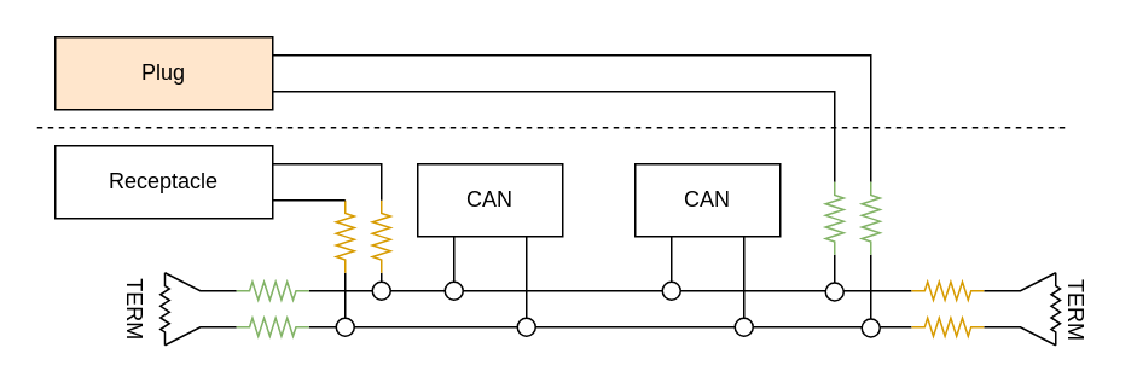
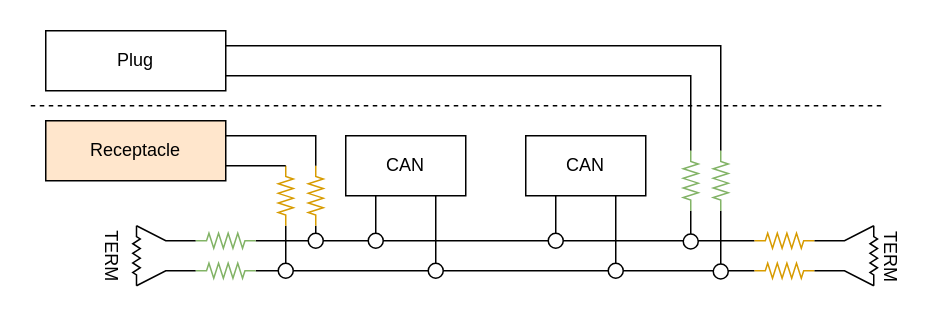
  <mxCell id="0" />
  <mxCell id="1" parent="0" />
  <mxCell id="2" value="" style="endArrow=none;html=1;rounded=0;exitX=0;exitY=0.5;exitDx=0;exitDy=0;exitPerimeter=0;" edge="1" parent="1" source="41"><mxGeometry width="50" height="50" relative="1" as="geometry"><mxPoint x="490" y="160" as="sourcePoint" /><mxPoint x="460" y="160" as="targetPoint" /></mxGeometry></mxCell>
  <mxCell id="3" value="" style="endArrow=none;html=1;rounded=0;exitX=0;exitY=0.5;exitDx=0;exitDy=0;exitPerimeter=0;" edge="1" parent="1" source="39"><mxGeometry width="50" height="50" relative="1" as="geometry"><mxPoint x="490" y="170" as="sourcePoint" /><mxPoint x="480" y="180" as="targetPoint" /></mxGeometry></mxCell>
  <mxCell id="4" value="" style="endArrow=none;html=1;rounded=0;exitX=1;exitY=0.5;exitDx=0;exitDy=0;exitPerimeter=0;" edge="1" parent="1" source="31"><mxGeometry width="50" height="50" relative="1" as="geometry"><mxPoint x="170" y="190" as="sourcePoint" /><mxPoint x="210" y="160" as="targetPoint" /></mxGeometry></mxCell>
  <mxCell id="5" value="" style="endArrow=none;html=1;rounded=0;exitX=1;exitY=0.5;exitDx=0;exitDy=0;exitPerimeter=0;" edge="1" parent="1" source="30"><mxGeometry width="50" height="50" relative="1" as="geometry"><mxPoint x="160" y="190" as="sourcePoint" /><mxPoint x="190" y="180" as="targetPoint" /></mxGeometry></mxCell>
- <mxCell id="6" value="Receptacle" style="rounded=0;whiteSpace=wrap;html=1;" vertex="1" parent="1"><mxGeometry x="30" y="80" width="120" height="40" as="geometry" /></mxCell>
- <mxCell id="7" value="Plug" style="rounded=0;whiteSpace=wrap;html=1;fillColor=#ffe6cc;" vertex="1" parent="1"><mxGeometry x="30" y="20" width="120" height="40" as="geometry" /></mxCell>
+ <mxCell id="6" value="Receptacle" style="rounded=0;whiteSpace=wrap;html=1;fillColor=#ffe6cc;" vertex="1" parent="1"><mxGeometry x="30" y="80" width="120" height="40" as="geometry" /></mxCell>
+ <mxCell id="7" value="Plug" style="rounded=0;whiteSpace=wrap;html=1;" vertex="1" parent="1"><mxGeometry x="30" y="20" width="120" height="40" as="geometry" /></mxCell>
  <mxCell id="8" value="" style="endArrow=none;dashed=1;html=1;rounded=0;" edge="1" parent="1"><mxGeometry width="50" height="50" relative="1" as="geometry"><mxPoint x="20" y="70" as="sourcePoint" /><mxPoint x="590" y="70" as="targetPoint" /></mxGeometry></mxCell>
  <mxCell id="9" value="CAN" style="rounded=0;whiteSpace=wrap;html=1;" vertex="1" parent="1"><mxGeometry x="230" y="90" width="80" height="40" as="geometry" /></mxCell>
  <mxCell id="10" value="CAN" style="rounded=0;whiteSpace=wrap;html=1;" vertex="1" parent="1"><mxGeometry x="350" y="90" width="80" height="40" as="geometry" /></mxCell>
  <mxCell id="11" value="" style="endArrow=none;html=1;rounded=0;exitX=0.75;exitY=1;exitDx=0;exitDy=0;" edge="1" parent="1" source="9"><mxGeometry width="50" height="50" relative="1" as="geometry"><mxPoint x="270" y="180" as="sourcePoint" /><mxPoint x="190" y="150" as="targetPoint" /><Array as="points"><mxPoint x="290" y="180" /><mxPoint x="190" y="180" /></Array></mxGeometry></mxCell>
  <mxCell id="12" value="" style="endArrow=none;html=1;rounded=0;exitX=0.25;exitY=1;exitDx=0;exitDy=0;" edge="1" parent="1" source="9"><mxGeometry width="50" height="50" relative="1" as="geometry"><mxPoint x="300" y="140" as="sourcePoint" /><mxPoint x="210" y="150" as="targetPoint" /><Array as="points"><mxPoint x="250" y="160" /><mxPoint x="210" y="160" /></Array></mxGeometry></mxCell>
  <mxCell id="13" value="" style="endArrow=none;html=1;rounded=0;exitX=0.25;exitY=1;exitDx=0;exitDy=0;" edge="1" parent="1" source="10"><mxGeometry width="50" height="50" relative="1" as="geometry"><mxPoint x="260" y="140" as="sourcePoint" /><mxPoint x="250" y="160" as="targetPoint" /><Array as="points"><mxPoint x="370" y="160" /></Array></mxGeometry></mxCell>
  <mxCell id="14" value="" style="endArrow=none;html=1;rounded=0;exitX=0.75;exitY=1;exitDx=0;exitDy=0;" edge="1" parent="1" source="10"><mxGeometry width="50" height="50" relative="1" as="geometry"><mxPoint x="380" y="140" as="sourcePoint" /><mxPoint x="290" y="180" as="targetPoint" /><Array as="points"><mxPoint x="410" y="180" /><mxPoint x="330" y="180" /></Array></mxGeometry></mxCell>
  <mxCell id="15" value="" style="endArrow=none;html=1;rounded=0;" edge="1" parent="1"><mxGeometry width="50" height="50" relative="1" as="geometry"><mxPoint x="460" y="140" as="sourcePoint" /><mxPoint x="370" y="160" as="targetPoint" /><Array as="points"><mxPoint x="460" y="160" /></Array></mxGeometry></mxCell>
  <mxCell id="16" value="" style="endArrow=none;html=1;rounded=0;" edge="1" parent="1"><mxGeometry width="50" height="50" relative="1" as="geometry"><mxPoint x="480" y="140" as="sourcePoint" /><mxPoint x="410" y="180" as="targetPoint" /><Array as="points"><mxPoint x="480" y="180" /></Array></mxGeometry></mxCell>
  <mxCell id="17" value="" style="endArrow=none;html=1;rounded=0;exitX=1;exitY=0.25;exitDx=0;exitDy=0;" edge="1" parent="1" source="7"><mxGeometry width="50" height="50" relative="1" as="geometry"><mxPoint x="480" y="50" as="sourcePoint" /><mxPoint x="480" y="100" as="targetPoint" /><Array as="points"><mxPoint x="480" y="30" /></Array></mxGeometry></mxCell>
  <mxCell id="18" value="" style="endArrow=none;html=1;rounded=0;exitX=1;exitY=0.75;exitDx=0;exitDy=0;" edge="1" parent="1" source="7"><mxGeometry width="50" height="50" relative="1" as="geometry"><mxPoint x="460" y="50" as="sourcePoint" /><mxPoint x="460" y="100" as="targetPoint" /><Array as="points"><mxPoint x="460" y="50" /></Array></mxGeometry></mxCell>
  <mxCell id="19" value="" style="ellipse;whiteSpace=wrap;html=1;aspect=fixed;" vertex="1" parent="1"><mxGeometry x="455" y="155.5" width="10" height="10" as="geometry" /></mxCell>
  <mxCell id="20" value="" style="ellipse;whiteSpace=wrap;html=1;aspect=fixed;" vertex="1" parent="1"><mxGeometry x="475" y="175.5" width="10" height="10" as="geometry" /></mxCell>
  <mxCell id="21" value="" style="ellipse;whiteSpace=wrap;html=1;aspect=fixed;" vertex="1" parent="1"><mxGeometry x="405" y="175" width="10" height="10" as="geometry" /></mxCell>
  <mxCell id="22" value="" style="ellipse;whiteSpace=wrap;html=1;aspect=fixed;" vertex="1" parent="1"><mxGeometry x="365" y="155" width="10" height="10" as="geometry" /></mxCell>
  <mxCell id="23" value="" style="ellipse;whiteSpace=wrap;html=1;aspect=fixed;" vertex="1" parent="1"><mxGeometry x="245" y="155" width="10" height="10" as="geometry" /></mxCell>
  <mxCell id="24" value="" style="ellipse;whiteSpace=wrap;html=1;aspect=fixed;" vertex="1" parent="1"><mxGeometry x="285" y="175" width="10" height="10" as="geometry" /></mxCell>
  <mxCell id="25" value="" style="endArrow=none;html=1;rounded=0;exitX=0;exitY=0.5;exitDx=0;exitDy=0;exitPerimeter=0;entryX=0;entryY=0.5;entryDx=0;entryDy=0;entryPerimeter=0;" edge="1" parent="1" source="29" target="31"><mxGeometry width="50" height="50" relative="1" as="geometry"><mxPoint x="110.5" y="159.5" as="sourcePoint" /><mxPoint x="130" y="160" as="targetPoint" /><Array as="points"><mxPoint x="110" y="160" /></Array></mxGeometry></mxCell>
  <mxCell id="26" value="" style="endArrow=none;html=1;rounded=0;exitX=1;exitY=0.5;exitDx=0;exitDy=0;exitPerimeter=0;entryX=0;entryY=0.5;entryDx=0;entryDy=0;entryPerimeter=0;" edge="1" parent="1" source="29" target="30"><mxGeometry width="50" height="50" relative="1" as="geometry"><mxPoint x="110.5" y="179.5" as="sourcePoint" /><mxPoint x="130" y="180" as="targetPoint" /><Array as="points"><mxPoint x="110" y="180" /></Array></mxGeometry></mxCell>
  <mxCell id="27" value="" style="ellipse;whiteSpace=wrap;html=1;aspect=fixed;" vertex="1" parent="1"><mxGeometry x="205" y="155" width="10" height="10" as="geometry" /></mxCell>
  <mxCell id="28" value="" style="ellipse;whiteSpace=wrap;html=1;aspect=fixed;" vertex="1" parent="1"><mxGeometry x="185" y="175" width="10" height="10" as="geometry" /></mxCell>
  <mxCell id="29" value="TERM" style="pointerEvents=1;verticalLabelPosition=bottom;shadow=0;dashed=0;align=center;html=1;verticalAlign=top;shape=mxgraph.electrical.resistors.resistor_2;rotation=90;labelPosition=center;textDirection=rtl;" vertex="1" parent="1"><mxGeometry x="70.5" y="167.5" width="40" height="5" as="geometry" /></mxCell>
  <mxCell id="30" value="" style="pointerEvents=1;verticalLabelPosition=bottom;shadow=0;dashed=0;align=center;html=1;verticalAlign=top;shape=mxgraph.electrical.resistors.resistor_2;fillColor=#d5e8d4;strokeColor=#82b366;" vertex="1" parent="1"><mxGeometry x="130" y="175" width="40" height="10" as="geometry" /></mxCell>
  <mxCell id="31" value="" style="pointerEvents=1;verticalLabelPosition=bottom;shadow=0;dashed=0;align=center;html=1;verticalAlign=top;shape=mxgraph.electrical.resistors.resistor_2;fillColor=#d5e8d4;strokeColor=#82b366;" vertex="1" parent="1"><mxGeometry x="130" y="155" width="40" height="10" as="geometry" /></mxCell>
  <mxCell id="32" value="" style="pointerEvents=1;verticalLabelPosition=bottom;shadow=0;dashed=0;align=center;html=1;verticalAlign=top;shape=mxgraph.electrical.resistors.resistor_2;fillColor=#d5e8d4;strokeColor=#82b366;rotation=-90;" vertex="1" parent="1"><mxGeometry x="460" y="115" width="40" height="10" as="geometry" /></mxCell>
  <mxCell id="33" value="" style="pointerEvents=1;verticalLabelPosition=bottom;shadow=0;dashed=0;align=center;html=1;verticalAlign=top;shape=mxgraph.electrical.resistors.resistor_2;fillColor=#d5e8d4;strokeColor=#82b366;rotation=-90;" vertex="1" parent="1"><mxGeometry x="440" y="115" width="40" height="10" as="geometry" /></mxCell>
  <mxCell id="34" value="" style="pointerEvents=1;verticalLabelPosition=bottom;shadow=0;dashed=0;align=center;html=1;verticalAlign=top;shape=mxgraph.electrical.resistors.resistor_2;fillColor=#ffe6cc;strokeColor=#d79b00;rotation=-90;" vertex="1" parent="1"><mxGeometry x="190" y="125" width="40" height="10" as="geometry" /></mxCell>
  <mxCell id="35" value="" style="pointerEvents=1;verticalLabelPosition=bottom;shadow=0;dashed=0;align=center;html=1;verticalAlign=top;shape=mxgraph.electrical.resistors.resistor_2;fillColor=#ffe6cc;strokeColor=#d79b00;rotation=-90;" vertex="1" parent="1"><mxGeometry x="170" y="125" width="40" height="10" as="geometry" /></mxCell>
  <mxCell id="36" value="" style="endArrow=none;html=1;rounded=0;exitX=1;exitY=0.75;exitDx=0;exitDy=0;entryX=1;entryY=0.5;entryDx=0;entryDy=0;entryPerimeter=0;" edge="1" parent="1" source="6" target="35"><mxGeometry width="50" height="50" relative="1" as="geometry"><mxPoint x="180" y="150" as="sourcePoint" /><mxPoint x="230" y="100" as="targetPoint" /></mxGeometry></mxCell>
  <mxCell id="37" value="" style="endArrow=none;html=1;rounded=0;exitX=1;exitY=0.25;exitDx=0;exitDy=0;entryX=1;entryY=0.5;entryDx=0;entryDy=0;entryPerimeter=0;" edge="1" parent="1" source="6" target="34"><mxGeometry width="50" height="50" relative="1" as="geometry"><mxPoint x="160" y="120" as="sourcePoint" /><mxPoint x="210" y="90" as="targetPoint" /><Array as="points"><mxPoint x="210" y="90" /></Array></mxGeometry></mxCell>
  <mxCell id="38" value="TERM" style="pointerEvents=1;verticalLabelPosition=top;shadow=0;dashed=0;align=center;html=1;verticalAlign=bottom;shape=mxgraph.electrical.resistors.resistor_2;rotation=90;labelPosition=center;textDirection=rtl;" vertex="1" parent="1"><mxGeometry x="562" y="167.5" width="40" height="5" as="geometry" /></mxCell>
  <mxCell id="39" value="" style="pointerEvents=1;verticalLabelPosition=bottom;shadow=0;dashed=0;align=center;html=1;verticalAlign=top;shape=mxgraph.electrical.resistors.resistor_2;fillColor=#ffe6cc;strokeColor=#d79b00;" vertex="1" parent="1"><mxGeometry x="502.5" y="175" width="40" height="10" as="geometry" /></mxCell>
  <mxCell id="40" value="" style="endArrow=none;html=1;rounded=0;exitX=1;exitY=0.5;exitDx=0;exitDy=0;exitPerimeter=0;entryX=1;entryY=0.5;entryDx=0;entryDy=0;entryPerimeter=0;" edge="1" parent="1" source="38" target="39"><mxGeometry width="50" height="50" relative="1" as="geometry"><mxPoint x="562" y="179.5" as="sourcePoint" /><mxPoint x="540" y="170" as="targetPoint" /><Array as="points"><mxPoint x="562.5" y="180" /></Array></mxGeometry></mxCell>
  <mxCell id="41" value="" style="pointerEvents=1;verticalLabelPosition=bottom;shadow=0;dashed=0;align=center;html=1;verticalAlign=top;shape=mxgraph.electrical.resistors.resistor_2;fillColor=#ffe6cc;strokeColor=#d79b00;" vertex="1" parent="1"><mxGeometry x="502.5" y="155" width="40" height="10" as="geometry" /></mxCell>
  <mxCell id="42" value="" style="endArrow=none;html=1;rounded=0;exitX=0;exitY=0.5;exitDx=0;exitDy=0;exitPerimeter=0;entryX=1;entryY=0.5;entryDx=0;entryDy=0;entryPerimeter=0;" edge="1" parent="1" source="38" target="41"><mxGeometry width="50" height="50" relative="1" as="geometry"><mxPoint x="562" y="159.5" as="sourcePoint" /><mxPoint x="550" y="150" as="targetPoint" /><Array as="points"><mxPoint x="562.5" y="160" /></Array></mxGeometry></mxCell>
